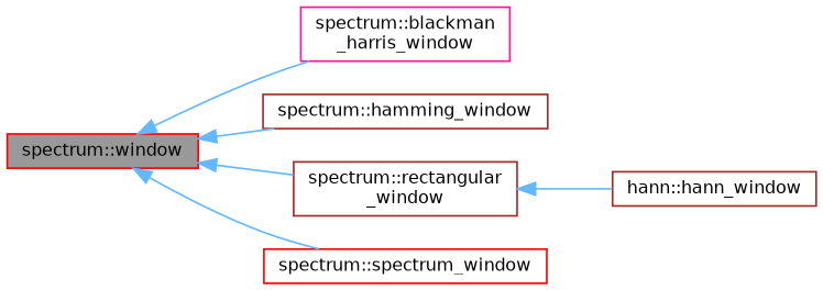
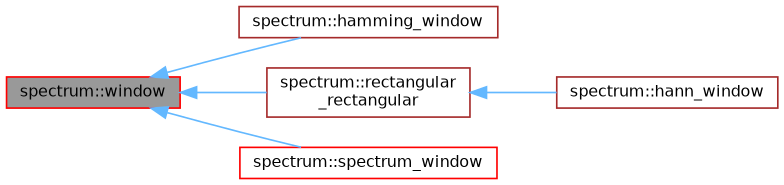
  digraph {
    rankdir=LR
    node [color=brown fillcolor=white fontname=Helvetica fontsize=10 shape=box style=filled]
    edge [color=steelblue1 dir=back fontname=Helvetica fontsize=10 labelfontname=Helvetica labelfontsize=10 style=solid]
    n1 [color=red fillcolor=grey60 fontcolor=black height=0.2 label="spectrum::window" width=0.4]
-   n2 [color=deeppink height=0.2 label="spectrum::blackman\l_harris_window" width=0.4]
    n3 [height=0.2 label="spectrum::hamming_window" width=0.4]
-   n4 [height=0.2 label="spectrum::rectangular\l_window" width=0.4]
+   n4 [height=0.2 label="spectrum::rectangular\l_rectangular" width=0.4]
    n5 [color=red height=0.2 label="spectrum::spectrum_window" width=0.4]
-   n6 [height=0.2 label="hann::hann_window" width=0.4]
-   n1 -> n2
+   n6 [height=0.2 label="spectrum::hann_window" width=0.4]
    n1 -> n3
    n1 -> n4
    n1 -> n5
    n4 -> n6
  }
